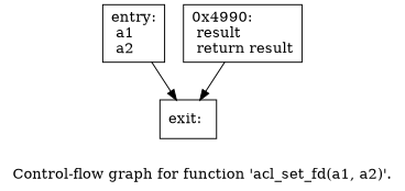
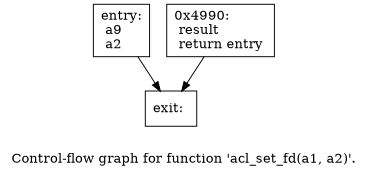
  digraph {
    label="Control-flow graph for function 'acl_set_fd(a1, a2)'."
    node [shape=record]
-   n1 [label="{entry:\l  a1\l  a2\l}"]
+   n1 [label="{entry:\l  a9\l  a2\l}"]
    n2 [label="{exit:\l}"]
-   n3 [label="{0x4990:\l  result\l  return result\l}"]
+   n3 [label="{0x4990:\l  result\l  return entry\l}"]
    n1 -> n2
    n3 -> n2
  }
